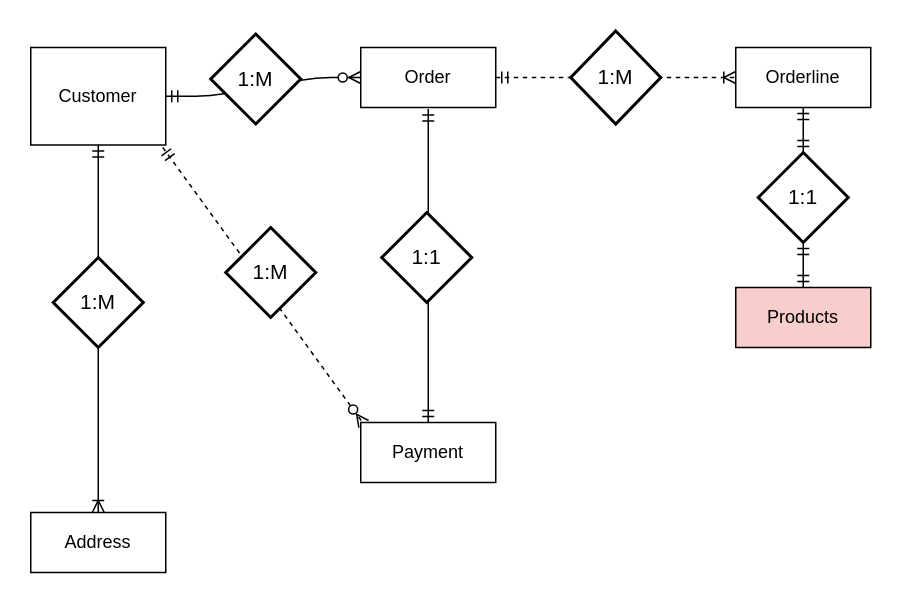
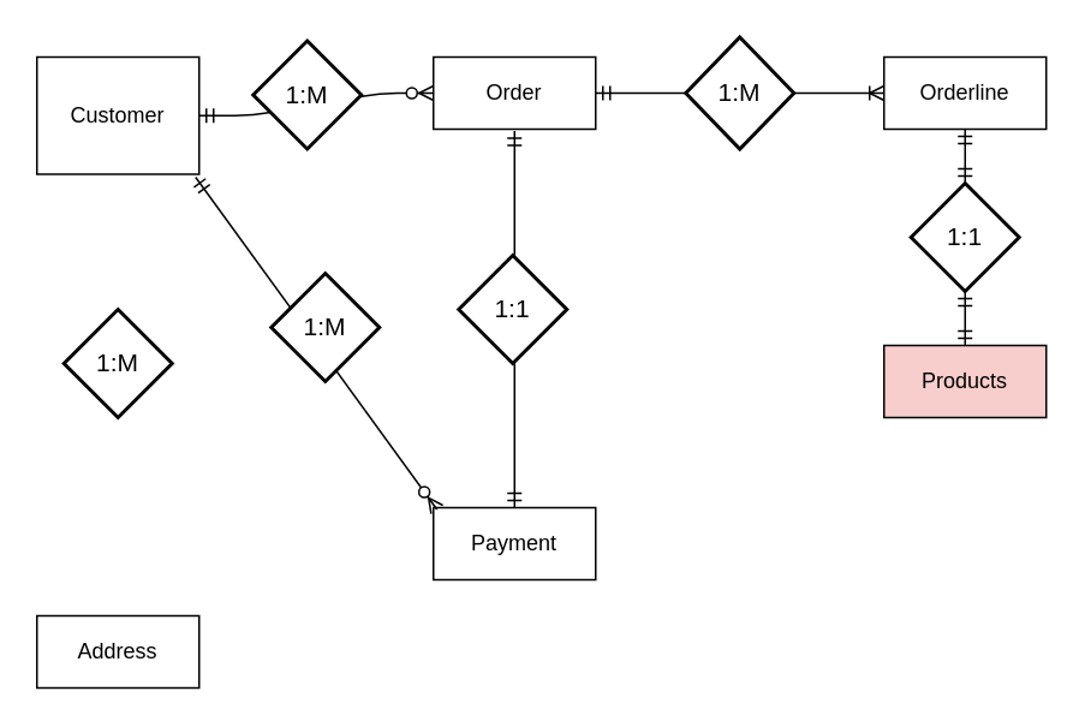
  <mxCell id="0" />
  <mxCell id="1" parent="0" />
  <mxCell id="2" value="Customer" style="rounded=0;whiteSpace=wrap;html=1;" vertex="1" parent="1"><mxGeometry x="20" y="31" width="90" height="65" as="geometry" /></mxCell>
  <mxCell id="3" value="Address" style="rounded=0;whiteSpace=wrap;html=1;" vertex="1" parent="1"><mxGeometry x="20" y="341" width="90" height="40" as="geometry" /></mxCell>
  <mxCell id="4" value="Order" style="rounded=0;whiteSpace=wrap;html=1;" vertex="1" parent="1"><mxGeometry x="240" y="31" width="90" height="40" as="geometry" /></mxCell>
  <mxCell id="5" value="Payment" style="rounded=0;whiteSpace=wrap;html=1;" vertex="1" parent="1"><mxGeometry x="240" y="281" width="90" height="40" as="geometry" /></mxCell>
  <mxCell id="6" value="Orderline" style="rounded=0;whiteSpace=wrap;html=1;" vertex="1" parent="1"><mxGeometry x="490" y="31" width="90" height="40" as="geometry" /></mxCell>
  <mxCell id="7" value="Products" style="rounded=0;whiteSpace=wrap;html=1;fillColor=#f8cecc;" vertex="1" parent="1"><mxGeometry x="490" y="191" width="90" height="40" as="geometry" /></mxCell>
- <mxCell id="8" value="" style="fontSize=12;html=1;endArrow=ERoneToMany;startArrow=ERmandOne;exitX=0.5;exitY=1;exitDx=0;exitDy=0;entryX=0.5;entryY=0;entryDx=0;entryDy=0;" edge="1" parent="1" source="2" target="3"><mxGeometry width="100" height="100" relative="1" as="geometry"><mxPoint x="20" y="351" as="sourcePoint" /><mxPoint x="120" y="251" as="targetPoint" /></mxGeometry></mxCell>
  <mxCell id="9" value="" style="fontSize=12;html=1;endArrow=ERmandOne;startArrow=ERmandOne;exitX=0.5;exitY=0;exitDx=0;exitDy=0;" edge="1" parent="1" source="5"><mxGeometry width="100" height="100" relative="1" as="geometry"><mxPoint x="235" y="211" as="sourcePoint" /><mxPoint x="285" y="72" as="targetPoint" /></mxGeometry></mxCell>
  <mxCell id="10" value="" style="fontSize=12;html=1;endArrow=ERmandOne;startArrow=ERmandOne;entryX=0.5;entryY=1;entryDx=0;entryDy=0;exitX=0.5;exitY=0;exitDx=0;exitDy=0;" edge="1" parent="1" source="19" target="6"><mxGeometry width="100" height="100" relative="1" as="geometry"><mxPoint x="530" y="191" as="sourcePoint" /><mxPoint x="580" y="81" as="targetPoint" /></mxGeometry></mxCell>
- <mxCell id="11" value="" style="fontSize=12;html=1;endArrow=ERzeroToMany;startArrow=ERmandOne;entryX=0.022;entryY=0.025;entryDx=0;entryDy=0;entryPerimeter=0;exitX=0.978;exitY=1.025;exitDx=0;exitDy=0;exitPerimeter=0;dashed=1;" edge="1" parent="1" source="2" target="5"><mxGeometry width="100" height="100" relative="1" as="geometry"><mxPoint x="110" y="171" as="sourcePoint" /><mxPoint x="210" y="71" as="targetPoint" /></mxGeometry></mxCell>
+ <mxCell id="11" value="" style="fontSize=12;html=1;endArrow=ERzeroToMany;startArrow=ERmandOne;entryX=0.022;entryY=0.025;entryDx=0;entryDy=0;entryPerimeter=0;exitX=0.978;exitY=1.025;exitDx=0;exitDy=0;exitPerimeter=0;" edge="1" parent="1" source="2" target="5"><mxGeometry width="100" height="100" relative="1" as="geometry"><mxPoint x="110" y="171" as="sourcePoint" /><mxPoint x="210" y="71" as="targetPoint" /></mxGeometry></mxCell>
  <mxCell id="12" value="1:M" style="shape=rhombus;strokeWidth=2;fontSize=17;perimeter=rhombusPerimeter;whiteSpace=wrap;html=1;align=center;fontSize=14;" vertex="1" parent="1"><mxGeometry x="150" y="151" width="60" height="60" as="geometry" /></mxCell>
  <mxCell id="13" value="1:M" style="shape=rhombus;strokeWidth=2;fontSize=12;perimeter=rhombusPerimeter;whiteSpace=wrap;html=1;align=center;fontSize=14;" vertex="1" parent="1"><mxGeometry x="35" y="171" width="60" height="60" as="geometry" /></mxCell>
  <mxCell id="14" value="1:1" style="shape=rhombus;strokeWidth=2;fontSize=13;perimeter=rhombusPerimeter;whiteSpace=wrap;html=1;align=center;fontSize=14;" vertex="1" parent="1"><mxGeometry x="254" y="141" width="60" height="60" as="geometry" /></mxCell>
  <mxCell id="15" value="" style="edgeStyle=entityRelationEdgeStyle;fontSize=12;html=1;endArrow=ERzeroToMany;startArrow=ERmandOne;exitX=1;exitY=0.5;exitDx=0;exitDy=0;entryX=0;entryY=0.5;entryDx=0;entryDy=0;" edge="1" parent="1" source="2" target="4"><mxGeometry width="100" height="100" relative="1" as="geometry"><mxPoint x="125" y="101" as="sourcePoint" /><mxPoint x="225" y="1" as="targetPoint" /></mxGeometry></mxCell>
- <mxCell id="16" value="" style="edgeStyle=entityRelationEdgeStyle;fontSize=12;html=1;endArrow=ERoneToMany;startArrow=ERmandOne;entryX=0;entryY=0.5;entryDx=0;entryDy=0;exitX=1;exitY=0.5;exitDx=0;exitDy=0;dashed=1;" edge="1" parent="1" source="4" target="6"><mxGeometry width="100" height="100" relative="1" as="geometry"><mxPoint x="383" y="141" as="sourcePoint" /><mxPoint x="483" y="41" as="targetPoint" /></mxGeometry></mxCell>
+ <mxCell id="16" value="" style="edgeStyle=entityRelationEdgeStyle;fontSize=12;html=1;endArrow=ERoneToMany;startArrow=ERmandOne;entryX=0;entryY=0.5;entryDx=0;entryDy=0;exitX=1;exitY=0.5;exitDx=0;exitDy=0;" edge="1" parent="1" source="4" target="6"><mxGeometry width="100" height="100" relative="1" as="geometry"><mxPoint x="383" y="141" as="sourcePoint" /><mxPoint x="483" y="41" as="targetPoint" /></mxGeometry></mxCell>
  <mxCell id="17" value="&lt;span&gt;1:M&lt;/span&gt;" style="shape=rhombus;strokeWidth=2;fontSize=17;perimeter=rhombusPerimeter;whiteSpace=wrap;html=1;align=center;fontSize=14;" vertex="1" parent="1"><mxGeometry x="380" y="20" width="60" height="62" as="geometry" /></mxCell>
  <mxCell id="18" value="1:M" style="shape=rhombus;strokeWidth=2;fontSize=17;perimeter=rhombusPerimeter;whiteSpace=wrap;html=1;align=center;fontSize=14;" vertex="1" parent="1"><mxGeometry x="140" y="22" width="60" height="60" as="geometry" /></mxCell>
  <mxCell id="19" value="&lt;span&gt;1:1&lt;/span&gt;" style="shape=rhombus;strokeWidth=2;fontSize=17;perimeter=rhombusPerimeter;whiteSpace=wrap;html=1;align=center;fontSize=14;" vertex="1" parent="1"><mxGeometry x="505" y="101" width="60" height="60" as="geometry" /></mxCell>
  <mxCell id="20" value="" style="fontSize=12;html=1;endArrow=ERmandOne;startArrow=ERmandOne;entryX=0.5;entryY=1;entryDx=0;entryDy=0;exitX=0.5;exitY=0;exitDx=0;exitDy=0;" edge="1" parent="1" source="7" target="19"><mxGeometry width="100" height="100" relative="1" as="geometry"><mxPoint x="535" y="191" as="sourcePoint" /><mxPoint x="535" y="71" as="targetPoint" /></mxGeometry></mxCell>
